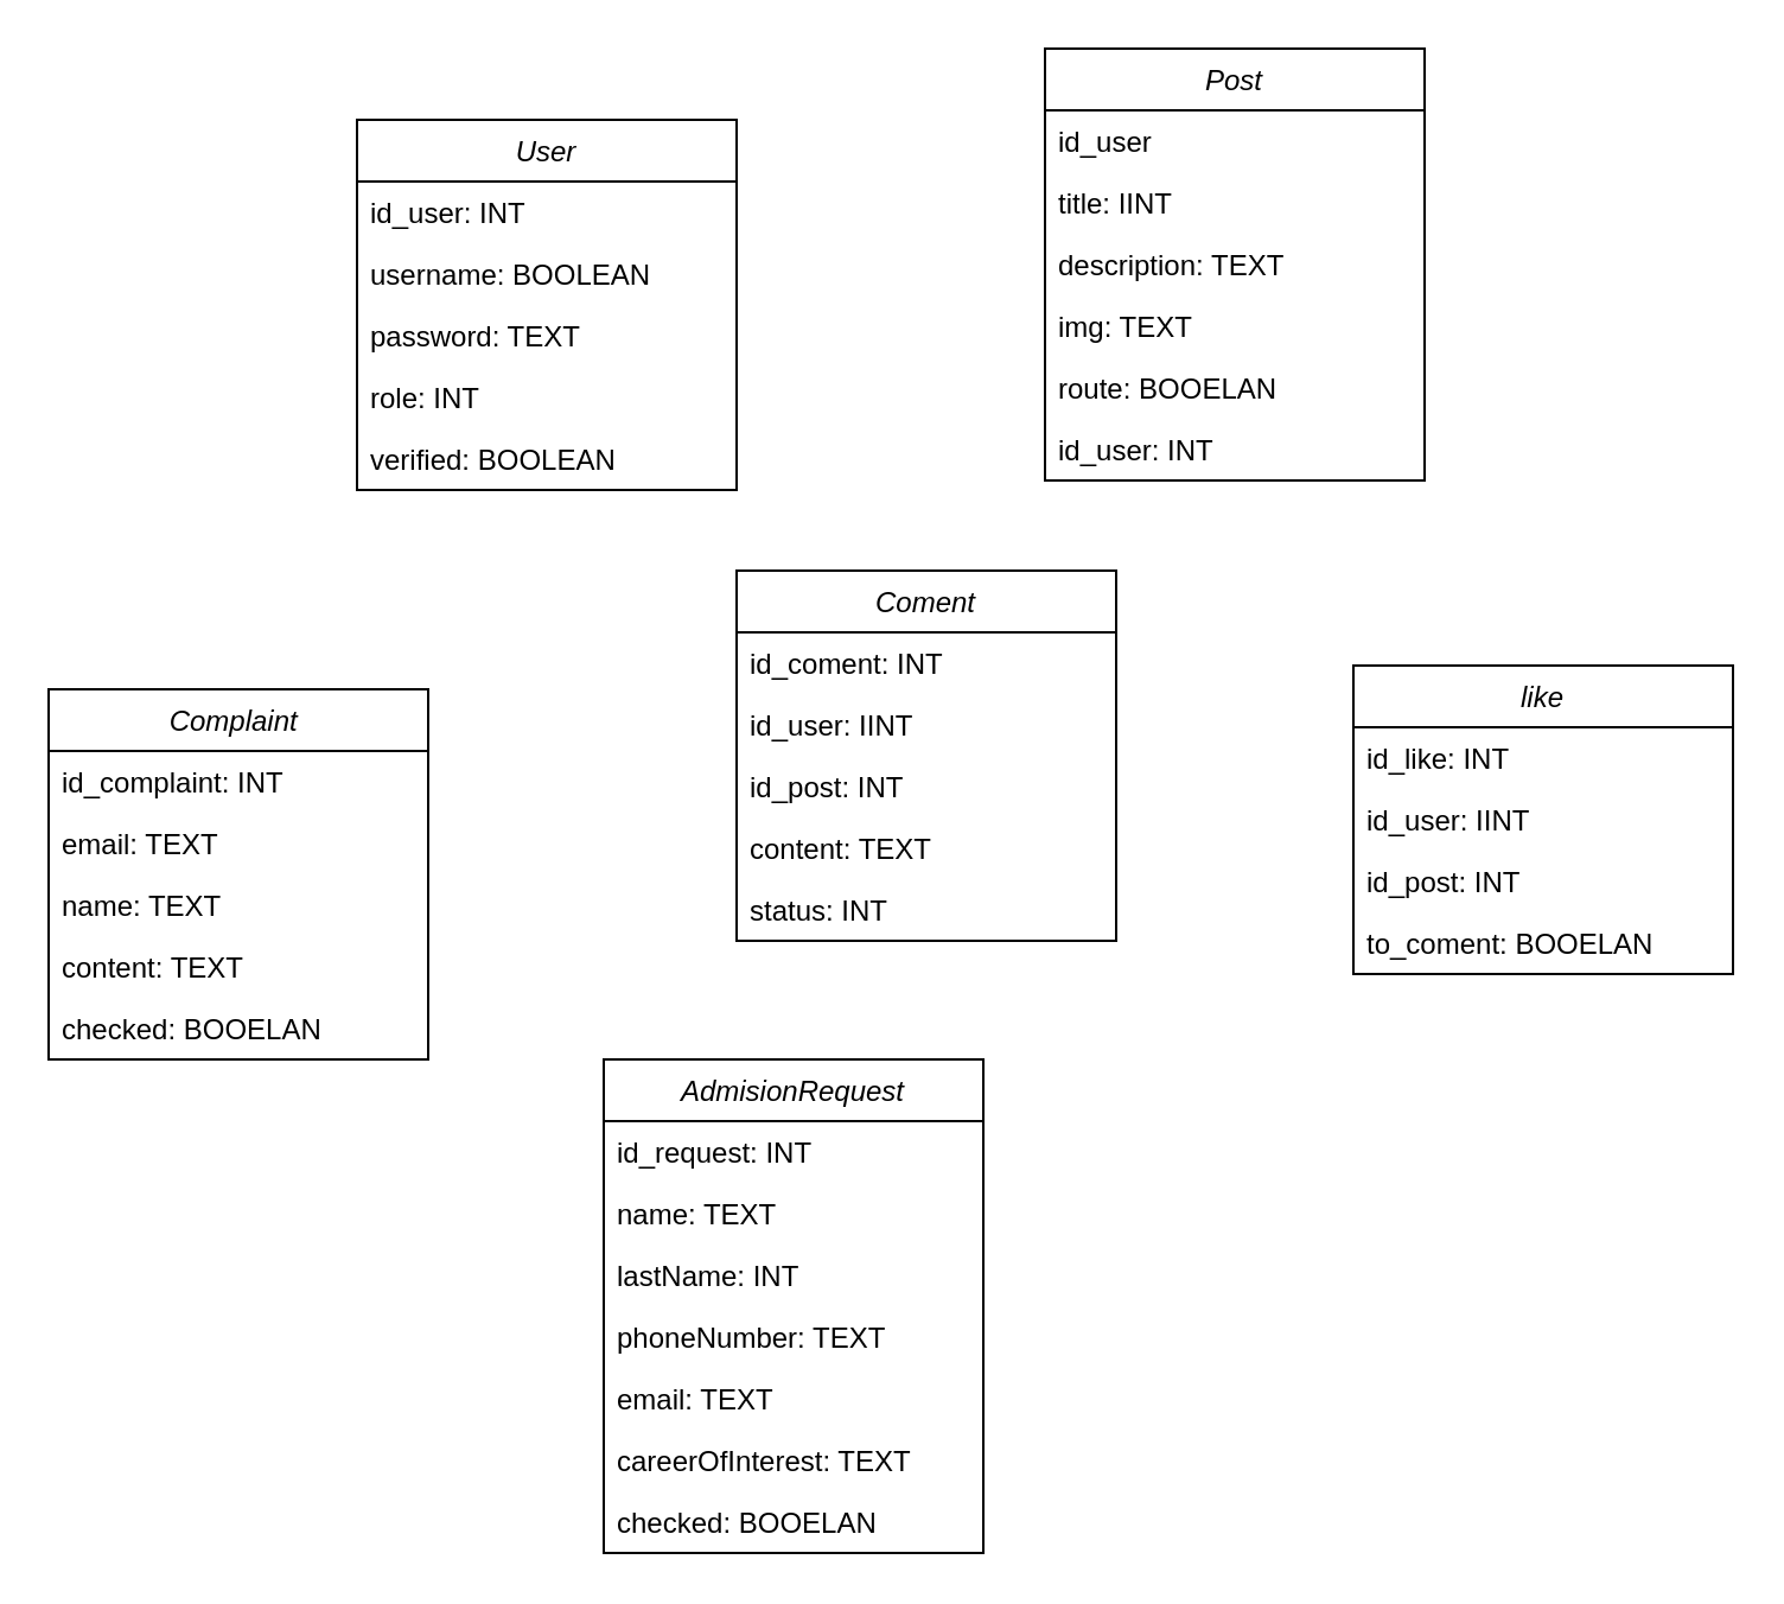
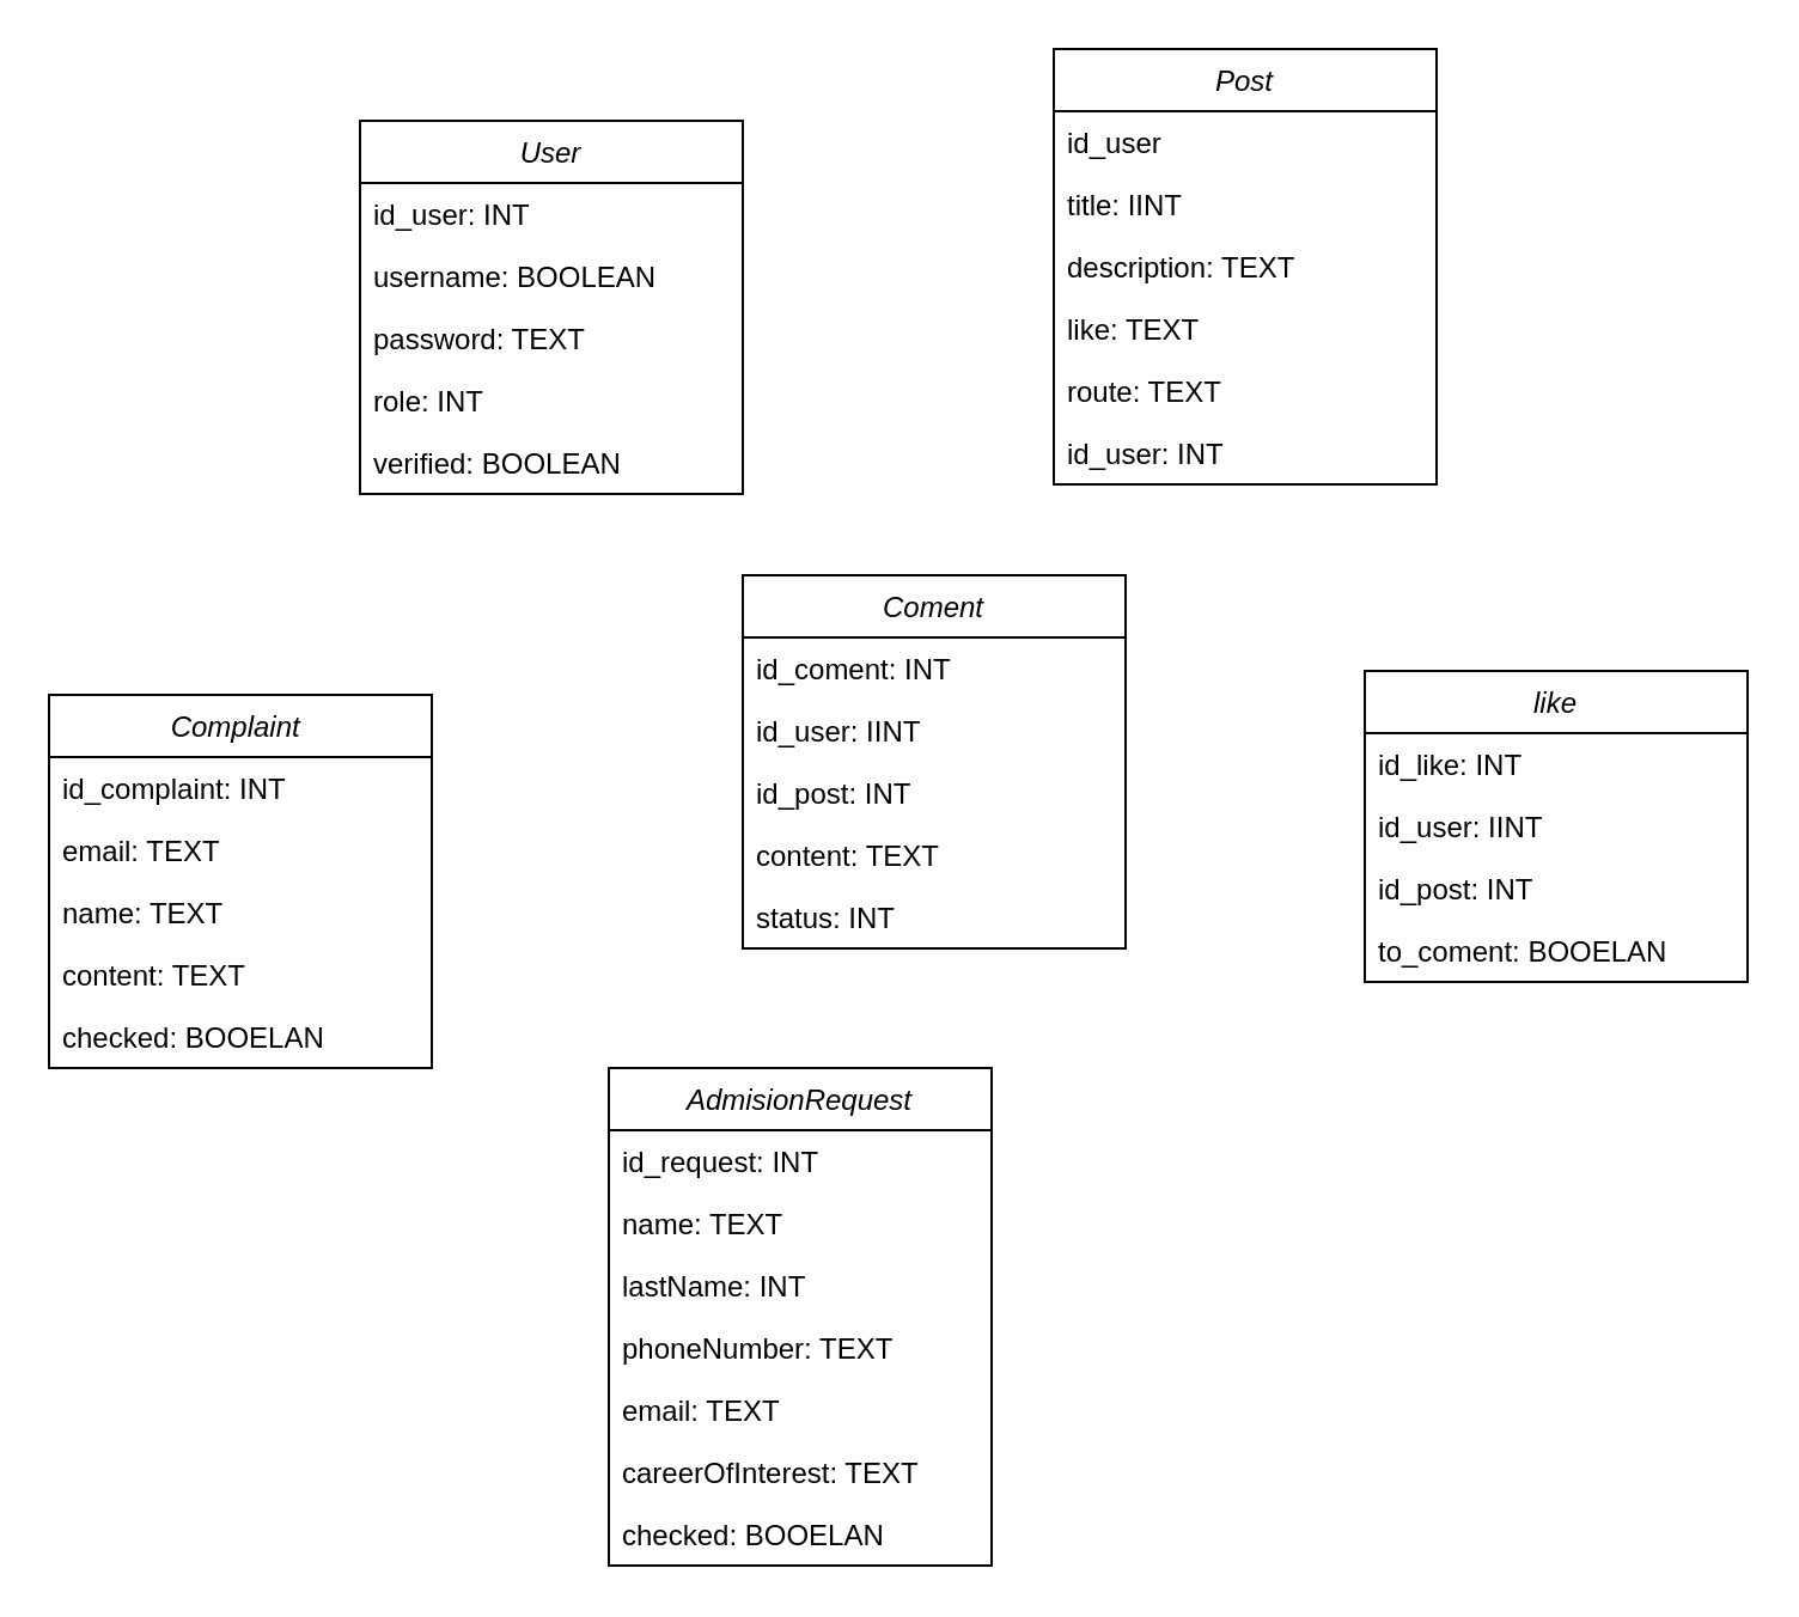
  <mxCell id="0" />
  <mxCell id="1" parent="0" />
  <mxCell id="2" value="User" style="swimlane;fontStyle=2;align=center;verticalAlign=top;childLayout=stackLayout;horizontal=1;startSize=26;horizontalStack=0;resizeParent=1;resizeLast=0;collapsible=1;marginBottom=0;rounded=0;shadow=0;strokeWidth=1;" parent="1" vertex="1"><mxGeometry x="150" y="50" width="160" height="156" as="geometry"><mxRectangle x="230" y="140" width="160" height="26" as="alternateBounds" /></mxGeometry></mxCell>
  <mxCell id="3" value="id_user: INT" style="text;align=left;verticalAlign=top;spacingLeft=4;spacingRight=4;overflow=hidden;rotatable=0;points=[[0,0.5],[1,0.5]];portConstraint=eastwest;" parent="2" vertex="1"><mxGeometry y="26" width="160" height="26" as="geometry" /></mxCell>
  <mxCell id="4" value="username: BOOLEAN" style="text;align=left;verticalAlign=top;spacingLeft=4;spacingRight=4;overflow=hidden;rotatable=0;points=[[0,0.5],[1,0.5]];portConstraint=eastwest;rounded=0;shadow=0;html=0;" parent="2" vertex="1"><mxGeometry y="52" width="160" height="26" as="geometry" /></mxCell>
  <mxCell id="5" value="password: TEXT" style="text;align=left;verticalAlign=top;spacingLeft=4;spacingRight=4;overflow=hidden;rotatable=0;points=[[0,0.5],[1,0.5]];portConstraint=eastwest;rounded=0;shadow=0;html=0;" parent="2" vertex="1"><mxGeometry y="78" width="160" height="26" as="geometry" /></mxCell>
  <mxCell id="6" value="role: INT" style="text;align=left;verticalAlign=top;spacingLeft=4;spacingRight=4;overflow=hidden;rotatable=0;points=[[0,0.5],[1,0.5]];portConstraint=eastwest;rounded=0;shadow=0;html=0;" vertex="1" parent="2"><mxGeometry y="104" width="160" height="26" as="geometry" /></mxCell>
  <mxCell id="7" value="verified: BOOLEAN" style="text;align=left;verticalAlign=top;spacingLeft=4;spacingRight=4;overflow=hidden;rotatable=0;points=[[0,0.5],[1,0.5]];portConstraint=eastwest;rounded=0;shadow=0;html=0;" vertex="1" parent="2"><mxGeometry y="130" width="160" height="26" as="geometry" /></mxCell>
  <mxCell id="8" value="Post" style="swimlane;fontStyle=2;align=center;verticalAlign=top;childLayout=stackLayout;horizontal=1;startSize=26;horizontalStack=0;resizeParent=1;resizeLast=0;collapsible=1;marginBottom=0;rounded=0;shadow=0;strokeWidth=1;" vertex="1" parent="1"><mxGeometry x="440" y="20" width="160" height="182" as="geometry"><mxRectangle x="230" y="140" width="160" height="26" as="alternateBounds" /></mxGeometry></mxCell>
  <mxCell id="9" value="id_user" style="text;align=left;verticalAlign=top;spacingLeft=4;spacingRight=4;overflow=hidden;rotatable=0;points=[[0,0.5],[1,0.5]];portConstraint=eastwest;" vertex="1" parent="8"><mxGeometry y="26" width="160" height="26" as="geometry" /></mxCell>
  <mxCell id="10" value="title: IINT" style="text;align=left;verticalAlign=top;spacingLeft=4;spacingRight=4;overflow=hidden;rotatable=0;points=[[0,0.5],[1,0.5]];portConstraint=eastwest;rounded=0;shadow=0;html=0;" vertex="1" parent="8"><mxGeometry y="52" width="160" height="26" as="geometry" /></mxCell>
  <mxCell id="11" value="description: TEXT" style="text;align=left;verticalAlign=top;spacingLeft=4;spacingRight=4;overflow=hidden;rotatable=0;points=[[0,0.5],[1,0.5]];portConstraint=eastwest;rounded=0;shadow=0;html=0;" vertex="1" parent="8"><mxGeometry y="78" width="160" height="26" as="geometry" /></mxCell>
- <mxCell id="12" value="img: TEXT" style="text;align=left;verticalAlign=top;spacingLeft=4;spacingRight=4;overflow=hidden;rotatable=0;points=[[0,0.5],[1,0.5]];portConstraint=eastwest;rounded=0;shadow=0;html=0;" vertex="1" parent="8"><mxGeometry y="104" width="160" height="26" as="geometry" /></mxCell>
- <mxCell id="13" value="route: BOOELAN" style="text;align=left;verticalAlign=top;spacingLeft=4;spacingRight=4;overflow=hidden;rotatable=0;points=[[0,0.5],[1,0.5]];portConstraint=eastwest;rounded=0;shadow=0;html=0;" vertex="1" parent="8"><mxGeometry y="130" width="160" height="26" as="geometry" /></mxCell>
+ <mxCell id="12" value="like: TEXT" style="text;align=left;verticalAlign=top;spacingLeft=4;spacingRight=4;overflow=hidden;rotatable=0;points=[[0,0.5],[1,0.5]];portConstraint=eastwest;rounded=0;shadow=0;html=0;" vertex="1" parent="8"><mxGeometry y="104" width="160" height="26" as="geometry" /></mxCell>
+ <mxCell id="13" value="route: TEXT" style="text;align=left;verticalAlign=top;spacingLeft=4;spacingRight=4;overflow=hidden;rotatable=0;points=[[0,0.5],[1,0.5]];portConstraint=eastwest;rounded=0;shadow=0;html=0;" vertex="1" parent="8"><mxGeometry y="130" width="160" height="26" as="geometry" /></mxCell>
  <mxCell id="14" value="id_user: INT" style="text;align=left;verticalAlign=top;spacingLeft=4;spacingRight=4;overflow=hidden;rotatable=0;points=[[0,0.5],[1,0.5]];portConstraint=eastwest;rounded=0;shadow=0;html=0;" vertex="1" parent="8"><mxGeometry y="156" width="160" height="26" as="geometry" /></mxCell>
  <mxCell id="15" value="Coment" style="swimlane;fontStyle=2;align=center;verticalAlign=top;childLayout=stackLayout;horizontal=1;startSize=26;horizontalStack=0;resizeParent=1;resizeLast=0;collapsible=1;marginBottom=0;rounded=0;shadow=0;strokeWidth=1;" vertex="1" parent="1"><mxGeometry x="310" y="240" width="160" height="156" as="geometry"><mxRectangle x="230" y="140" width="160" height="26" as="alternateBounds" /></mxGeometry></mxCell>
  <mxCell id="16" value="id_coment: INT" style="text;align=left;verticalAlign=top;spacingLeft=4;spacingRight=4;overflow=hidden;rotatable=0;points=[[0,0.5],[1,0.5]];portConstraint=eastwest;" vertex="1" parent="15"><mxGeometry y="26" width="160" height="26" as="geometry" /></mxCell>
  <mxCell id="17" value="id_user: IINT" style="text;align=left;verticalAlign=top;spacingLeft=4;spacingRight=4;overflow=hidden;rotatable=0;points=[[0,0.5],[1,0.5]];portConstraint=eastwest;rounded=0;shadow=0;html=0;" vertex="1" parent="15"><mxGeometry y="52" width="160" height="26" as="geometry" /></mxCell>
  <mxCell id="18" value="id_post: INT" style="text;align=left;verticalAlign=top;spacingLeft=4;spacingRight=4;overflow=hidden;rotatable=0;points=[[0,0.5],[1,0.5]];portConstraint=eastwest;rounded=0;shadow=0;html=0;" vertex="1" parent="15"><mxGeometry y="78" width="160" height="26" as="geometry" /></mxCell>
  <mxCell id="19" value="content: TEXT" style="text;align=left;verticalAlign=top;spacingLeft=4;spacingRight=4;overflow=hidden;rotatable=0;points=[[0,0.5],[1,0.5]];portConstraint=eastwest;rounded=0;shadow=0;html=0;" vertex="1" parent="15"><mxGeometry y="104" width="160" height="26" as="geometry" /></mxCell>
  <mxCell id="20" value="status: INT" style="text;align=left;verticalAlign=top;spacingLeft=4;spacingRight=4;overflow=hidden;rotatable=0;points=[[0,0.5],[1,0.5]];portConstraint=eastwest;rounded=0;shadow=0;html=0;" vertex="1" parent="15"><mxGeometry y="130" width="160" height="26" as="geometry" /></mxCell>
  <mxCell id="21" value="like" style="swimlane;fontStyle=2;align=center;verticalAlign=top;childLayout=stackLayout;horizontal=1;startSize=26;horizontalStack=0;resizeParent=1;resizeLast=0;collapsible=1;marginBottom=0;rounded=0;shadow=0;strokeWidth=1;" vertex="1" parent="1"><mxGeometry x="570" y="280" width="160" height="130" as="geometry"><mxRectangle x="230" y="140" width="160" height="26" as="alternateBounds" /></mxGeometry></mxCell>
  <mxCell id="22" value="id_like: INT" style="text;align=left;verticalAlign=top;spacingLeft=4;spacingRight=4;overflow=hidden;rotatable=0;points=[[0,0.5],[1,0.5]];portConstraint=eastwest;" vertex="1" parent="21"><mxGeometry y="26" width="160" height="26" as="geometry" /></mxCell>
  <mxCell id="23" value="id_user: IINT" style="text;align=left;verticalAlign=top;spacingLeft=4;spacingRight=4;overflow=hidden;rotatable=0;points=[[0,0.5],[1,0.5]];portConstraint=eastwest;rounded=0;shadow=0;html=0;" vertex="1" parent="21"><mxGeometry y="52" width="160" height="26" as="geometry" /></mxCell>
  <mxCell id="24" value="id_post: INT" style="text;align=left;verticalAlign=top;spacingLeft=4;spacingRight=4;overflow=hidden;rotatable=0;points=[[0,0.5],[1,0.5]];portConstraint=eastwest;rounded=0;shadow=0;html=0;" vertex="1" parent="21"><mxGeometry y="78" width="160" height="26" as="geometry" /></mxCell>
  <mxCell id="25" value="to_coment: BOOELAN" style="text;align=left;verticalAlign=top;spacingLeft=4;spacingRight=4;overflow=hidden;rotatable=0;points=[[0,0.5],[1,0.5]];portConstraint=eastwest;rounded=0;shadow=0;html=0;" vertex="1" parent="21"><mxGeometry y="104" width="160" height="26" as="geometry" /></mxCell>
  <mxCell id="26" value="Complaint " style="swimlane;fontStyle=2;align=center;verticalAlign=top;childLayout=stackLayout;horizontal=1;startSize=26;horizontalStack=0;resizeParent=1;resizeLast=0;collapsible=1;marginBottom=0;rounded=0;shadow=0;strokeWidth=1;" vertex="1" parent="1"><mxGeometry x="20" y="290" width="160" height="156" as="geometry"><mxRectangle x="230" y="140" width="160" height="26" as="alternateBounds" /></mxGeometry></mxCell>
  <mxCell id="27" value="id_complaint: INT" style="text;align=left;verticalAlign=top;spacingLeft=4;spacingRight=4;overflow=hidden;rotatable=0;points=[[0,0.5],[1,0.5]];portConstraint=eastwest;" vertex="1" parent="26"><mxGeometry y="26" width="160" height="26" as="geometry" /></mxCell>
  <mxCell id="28" value="email: TEXT" style="text;align=left;verticalAlign=top;spacingLeft=4;spacingRight=4;overflow=hidden;rotatable=0;points=[[0,0.5],[1,0.5]];portConstraint=eastwest;rounded=0;shadow=0;html=0;" vertex="1" parent="26"><mxGeometry y="52" width="160" height="26" as="geometry" /></mxCell>
  <mxCell id="29" value="name: TEXT" style="text;align=left;verticalAlign=top;spacingLeft=4;spacingRight=4;overflow=hidden;rotatable=0;points=[[0,0.5],[1,0.5]];portConstraint=eastwest;rounded=0;shadow=0;html=0;" vertex="1" parent="26"><mxGeometry y="78" width="160" height="26" as="geometry" /></mxCell>
  <mxCell id="30" value="content: TEXT" style="text;align=left;verticalAlign=top;spacingLeft=4;spacingRight=4;overflow=hidden;rotatable=0;points=[[0,0.5],[1,0.5]];portConstraint=eastwest;rounded=0;shadow=0;html=0;" vertex="1" parent="26"><mxGeometry y="104" width="160" height="26" as="geometry" /></mxCell>
  <mxCell id="31" value="checked: BOOELAN" style="text;align=left;verticalAlign=top;spacingLeft=4;spacingRight=4;overflow=hidden;rotatable=0;points=[[0,0.5],[1,0.5]];portConstraint=eastwest;rounded=0;shadow=0;html=0;" vertex="1" parent="26"><mxGeometry y="130" width="160" height="26" as="geometry" /></mxCell>
  <mxCell id="32" value="AdmisionRequest" style="swimlane;fontStyle=2;align=center;verticalAlign=top;childLayout=stackLayout;horizontal=1;startSize=26;horizontalStack=0;resizeParent=1;resizeLast=0;collapsible=1;marginBottom=0;rounded=0;shadow=0;strokeWidth=1;" vertex="1" parent="1"><mxGeometry x="254" y="446" width="160" height="208" as="geometry"><mxRectangle x="230" y="140" width="160" height="26" as="alternateBounds" /></mxGeometry></mxCell>
  <mxCell id="33" value="id_request: INT" style="text;align=left;verticalAlign=top;spacingLeft=4;spacingRight=4;overflow=hidden;rotatable=0;points=[[0,0.5],[1,0.5]];portConstraint=eastwest;" vertex="1" parent="32"><mxGeometry y="26" width="160" height="26" as="geometry" /></mxCell>
  <mxCell id="34" value="name: TEXT" style="text;align=left;verticalAlign=top;spacingLeft=4;spacingRight=4;overflow=hidden;rotatable=0;points=[[0,0.5],[1,0.5]];portConstraint=eastwest;rounded=0;shadow=0;html=0;" vertex="1" parent="32"><mxGeometry y="52" width="160" height="26" as="geometry" /></mxCell>
  <mxCell id="35" value="lastName: INT" style="text;align=left;verticalAlign=top;spacingLeft=4;spacingRight=4;overflow=hidden;rotatable=0;points=[[0,0.5],[1,0.5]];portConstraint=eastwest;rounded=0;shadow=0;html=0;" vertex="1" parent="32"><mxGeometry y="78" width="160" height="26" as="geometry" /></mxCell>
  <mxCell id="36" value="phoneNumber: TEXT" style="text;align=left;verticalAlign=top;spacingLeft=4;spacingRight=4;overflow=hidden;rotatable=0;points=[[0,0.5],[1,0.5]];portConstraint=eastwest;rounded=0;shadow=0;html=0;" vertex="1" parent="32"><mxGeometry y="104" width="160" height="26" as="geometry" /></mxCell>
  <mxCell id="37" value="email: TEXT" style="text;align=left;verticalAlign=top;spacingLeft=4;spacingRight=4;overflow=hidden;rotatable=0;points=[[0,0.5],[1,0.5]];portConstraint=eastwest;rounded=0;shadow=0;html=0;" vertex="1" parent="32"><mxGeometry y="130" width="160" height="26" as="geometry" /></mxCell>
  <mxCell id="38" value="careerOfInterest: TEXT&#10;" style="text;align=left;verticalAlign=top;spacingLeft=4;spacingRight=4;overflow=hidden;rotatable=0;points=[[0,0.5],[1,0.5]];portConstraint=eastwest;rounded=0;shadow=0;html=0;" vertex="1" parent="32"><mxGeometry y="156" width="160" height="26" as="geometry" /></mxCell>
  <mxCell id="39" value="checked: BOOELAN" style="text;align=left;verticalAlign=top;spacingLeft=4;spacingRight=4;overflow=hidden;rotatable=0;points=[[0,0.5],[1,0.5]];portConstraint=eastwest;rounded=0;shadow=0;html=0;" vertex="1" parent="32"><mxGeometry y="182" width="160" height="26" as="geometry" /></mxCell>
